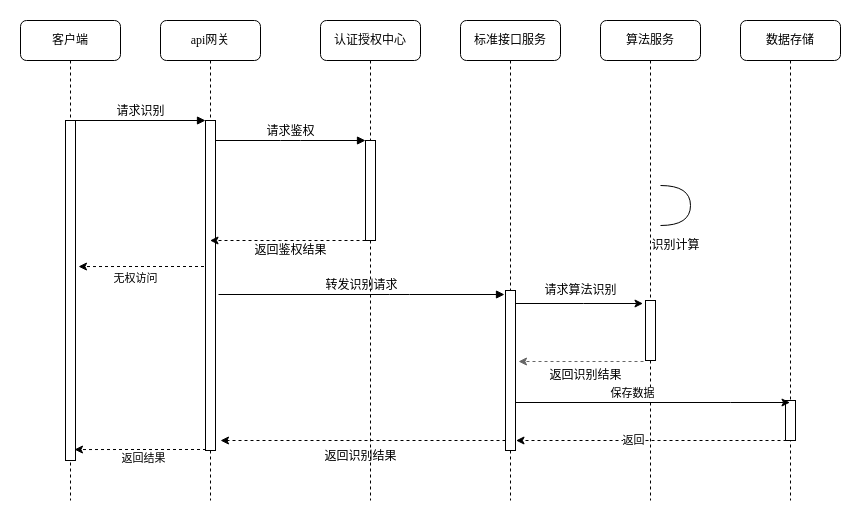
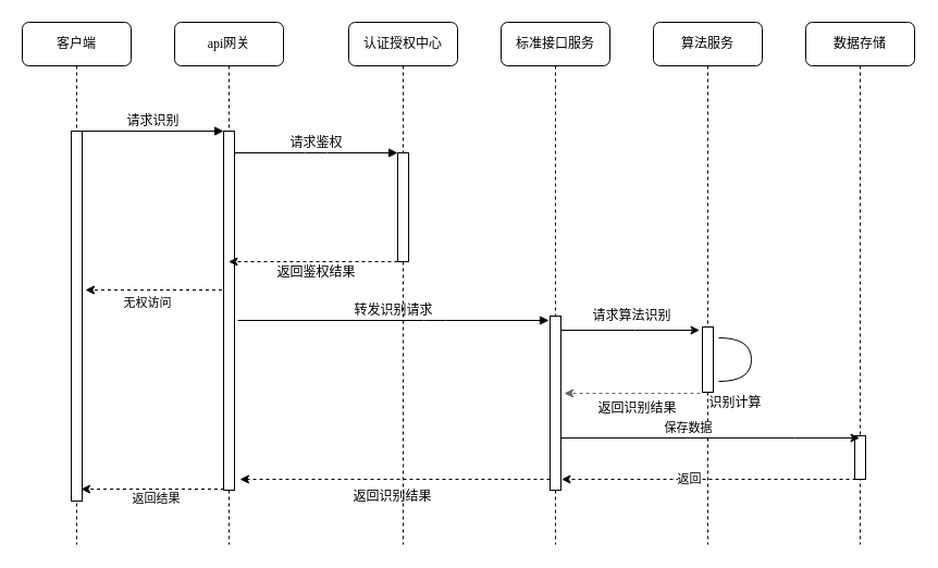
  <mxCell id="0" />
  <mxCell id="1" parent="0" />
  <mxCell id="2" style="edgeStyle=orthogonalEdgeStyle;rounded=0;orthogonalLoop=1;jettySize=auto;html=1;dashed=1;entryX=1.3;entryY=0.503;entryDx=0;entryDy=0;entryPerimeter=0;" parent="1" edge="1"><mxGeometry relative="1" as="geometry"><Array as="points"><mxPoint x="140" y="266" /><mxPoint x="140" y="266" /></Array><mxPoint x="209.5" y="266" as="sourcePoint" /><mxPoint x="78" y="266.05" as="targetPoint" /></mxGeometry></mxCell>
  <mxCell id="3" value="无权访问" style="edgeLabel;html=1;align=center;verticalAlign=middle;resizable=0;points=[];" vertex="1" connectable="0" parent="2"><mxGeometry x="0.147" y="-4" relative="1" as="geometry"><mxPoint y="15" as="offset" /></mxGeometry></mxCell>
  <mxCell id="4" value="api网关" style="shape=umlLifeline;perimeter=lifelinePerimeter;whiteSpace=wrap;html=1;container=1;collapsible=0;recursiveResize=0;outlineConnect=0;rounded=1;shadow=0;comic=0;labelBackgroundColor=none;strokeWidth=1;fontFamily=Verdana;fontSize=12;align=center;" parent="1" vertex="1"><mxGeometry x="160" y="20" width="100" height="480" as="geometry" /></mxCell>
  <mxCell id="5" value="" style="html=1;points=[];perimeter=orthogonalPerimeter;rounded=0;shadow=0;comic=0;labelBackgroundColor=none;strokeWidth=1;fontFamily=Verdana;fontSize=12;align=center;" parent="4" vertex="1"><mxGeometry x="45" y="100" width="10" height="330" as="geometry" /></mxCell>
  <mxCell id="6" value="认证授权中心" style="shape=umlLifeline;perimeter=lifelinePerimeter;whiteSpace=wrap;html=1;container=1;collapsible=0;recursiveResize=0;outlineConnect=0;rounded=1;shadow=0;comic=0;labelBackgroundColor=none;strokeWidth=1;fontFamily=Verdana;fontSize=12;align=center;" parent="1" vertex="1"><mxGeometry x="320" y="20" width="100" height="480" as="geometry" /></mxCell>
  <mxCell id="7" value="" style="html=1;points=[];perimeter=orthogonalPerimeter;rounded=0;shadow=0;comic=0;labelBackgroundColor=none;strokeWidth=1;fontFamily=Verdana;fontSize=12;align=center;" parent="6" vertex="1"><mxGeometry x="45" y="120" width="10" height="100" as="geometry" /></mxCell>
  <mxCell id="8" value="标准接口服务" style="shape=umlLifeline;perimeter=lifelinePerimeter;whiteSpace=wrap;html=1;container=1;collapsible=0;recursiveResize=0;outlineConnect=0;rounded=1;shadow=0;comic=0;labelBackgroundColor=none;strokeWidth=1;fontFamily=Verdana;fontSize=12;align=center;" parent="1" vertex="1"><mxGeometry x="460" y="20" width="100" height="480" as="geometry" /></mxCell>
  <mxCell id="9" value="算法服务" style="shape=umlLifeline;perimeter=lifelinePerimeter;whiteSpace=wrap;html=1;container=1;collapsible=0;recursiveResize=0;outlineConnect=0;rounded=1;shadow=0;comic=0;labelBackgroundColor=none;strokeWidth=1;fontFamily=Verdana;fontSize=12;align=center;" parent="1" vertex="1"><mxGeometry x="600" y="20" width="100" height="480" as="geometry" /></mxCell>
  <mxCell id="10" value="客户端" style="shape=umlLifeline;perimeter=lifelinePerimeter;whiteSpace=wrap;html=1;container=1;collapsible=0;recursiveResize=0;outlineConnect=0;rounded=1;shadow=0;comic=0;labelBackgroundColor=none;strokeWidth=1;fontFamily=Verdana;fontSize=12;align=center;" parent="1" vertex="1"><mxGeometry x="20" y="20" width="100" height="480" as="geometry" /></mxCell>
  <mxCell id="11" value="" style="html=1;points=[];perimeter=orthogonalPerimeter;rounded=0;shadow=0;comic=0;labelBackgroundColor=none;strokeWidth=1;fontFamily=Verdana;fontSize=12;align=center;" parent="10" vertex="1"><mxGeometry x="45" y="100" width="10" height="340" as="geometry" /></mxCell>
  <mxCell id="12" style="edgeStyle=orthogonalEdgeStyle;rounded=0;orthogonalLoop=1;jettySize=auto;html=1;" parent="1" edge="1"><mxGeometry relative="1" as="geometry"><mxPoint x="513" y="303" as="sourcePoint" /><mxPoint x="642.5" y="303" as="targetPoint" /><Array as="points"><mxPoint x="583" y="303" /><mxPoint x="583" y="303" /></Array></mxGeometry></mxCell>
  <mxCell id="13" style="edgeStyle=orthogonalEdgeStyle;rounded=0;orthogonalLoop=1;jettySize=auto;html=1;dashed=1;" parent="1" source="14" edge="1"><mxGeometry relative="1" as="geometry"><Array as="points"><mxPoint x="510" y="440" /><mxPoint x="80" y="440" /></Array><mxPoint x="220" y="440" as="targetPoint" /></mxGeometry></mxCell>
  <mxCell id="14" value="" style="html=1;points=[];perimeter=orthogonalPerimeter;rounded=0;shadow=0;comic=0;labelBackgroundColor=none;strokeWidth=1;fontFamily=Verdana;fontSize=12;align=center;" parent="1" vertex="1"><mxGeometry x="505" y="290" width="10" height="160" as="geometry" /></mxCell>
  <mxCell id="15" value="转发识别请求" style="html=1;verticalAlign=bottom;endArrow=block;labelBackgroundColor=none;fontFamily=Verdana;fontSize=12;edgeStyle=elbowEdgeStyle;elbow=vertical;" parent="1" edge="1"><mxGeometry relative="1" as="geometry"><mxPoint x="218" y="294" as="sourcePoint" /><Array as="points"><mxPoint x="399" y="294" /><mxPoint x="219" y="324" /><mxPoint x="299" y="334" /><mxPoint x="319" y="304" /><mxPoint x="209" y="304" /><mxPoint x="379" y="154" /></Array><mxPoint x="504" y="294" as="targetPoint" /></mxGeometry></mxCell>
  <mxCell id="16" style="edgeStyle=orthogonalEdgeStyle;rounded=0;orthogonalLoop=1;jettySize=auto;html=1;fillColor=#f5f5f5;strokeColor=#666666;dashed=1;" parent="1" edge="1"><mxGeometry relative="1" as="geometry"><mxPoint x="643" y="361" as="sourcePoint" /><mxPoint x="518" y="361" as="targetPoint" /><Array as="points"><mxPoint x="628" y="361" /><mxPoint x="628" y="361" /></Array></mxGeometry></mxCell>
  <mxCell id="17" value="" style="html=1;points=[];perimeter=orthogonalPerimeter;rounded=0;shadow=0;comic=0;labelBackgroundColor=none;strokeWidth=1;fontFamily=Verdana;fontSize=12;align=center;" parent="1" vertex="1"><mxGeometry x="645" y="300" width="10" height="60" as="geometry" /></mxCell>
  <mxCell id="18" value="请求识别" style="html=1;verticalAlign=bottom;endArrow=block;entryX=0;entryY=0;labelBackgroundColor=none;fontFamily=Verdana;fontSize=12;edgeStyle=elbowEdgeStyle;elbow=vertical;" parent="1" source="11" target="5" edge="1"><mxGeometry relative="1" as="geometry"><mxPoint x="140" y="130" as="sourcePoint" /></mxGeometry></mxCell>
  <mxCell id="19" value="请求鉴权" style="html=1;verticalAlign=bottom;endArrow=block;entryX=0;entryY=0;labelBackgroundColor=none;fontFamily=Verdana;fontSize=12;edgeStyle=elbowEdgeStyle;elbow=vertical;" parent="1" source="5" target="7" edge="1"><mxGeometry relative="1" as="geometry"><mxPoint x="290" y="140" as="sourcePoint" /></mxGeometry></mxCell>
  <mxCell id="20" style="edgeStyle=orthogonalEdgeStyle;rounded=0;orthogonalLoop=1;jettySize=auto;html=1;dashed=1;" parent="1" source="7" target="4" edge="1"><mxGeometry relative="1" as="geometry"><Array as="points"><mxPoint x="280" y="240" /><mxPoint x="280" y="240" /></Array></mxGeometry></mxCell>
  <mxCell id="21" value="请求算法识别" style="text;html=1;align=center;verticalAlign=middle;resizable=0;points=[];autosize=1;" parent="1" vertex="1"><mxGeometry x="535" y="280" width="90" height="20" as="geometry" /></mxCell>
  <mxCell id="22" value="返回识别结果" style="text;html=1;align=center;verticalAlign=middle;resizable=0;points=[];autosize=1;" parent="1" vertex="1"><mxGeometry x="540" y="365" width="90" height="20" as="geometry" /></mxCell>
  <mxCell id="23" value="返回识别结果" style="text;html=1;align=center;verticalAlign=middle;resizable=0;points=[];autosize=1;" parent="1" vertex="1"><mxGeometry x="315" y="446" width="90" height="20" as="geometry" /></mxCell>
  <mxCell id="24" value="返回鉴权结果" style="text;html=1;align=center;verticalAlign=middle;resizable=0;points=[];autosize=1;" vertex="1" parent="1"><mxGeometry x="245" y="240" width="90" height="20" as="geometry" /></mxCell>
  <mxCell id="25" value="数据存储" style="shape=umlLifeline;perimeter=lifelinePerimeter;whiteSpace=wrap;html=1;container=1;collapsible=0;recursiveResize=0;outlineConnect=0;rounded=1;shadow=0;comic=0;labelBackgroundColor=none;strokeWidth=1;fontFamily=Verdana;fontSize=12;align=center;" vertex="1" parent="1"><mxGeometry x="740" y="20" width="100" height="480" as="geometry" /></mxCell>
  <mxCell id="26" value="" style="html=1;points=[];perimeter=orthogonalPerimeter;rounded=0;shadow=0;comic=0;labelBackgroundColor=none;strokeWidth=1;fontFamily=Verdana;fontSize=12;align=center;" vertex="1" parent="25"><mxGeometry x="45" y="380" width="10" height="40" as="geometry" /></mxCell>
- <mxCell id="27" value="识别计算" style="shape=requiredInterface;html=1;verticalLabelPosition=bottom;" vertex="1" parent="1"><mxGeometry x="660" y="185" width="30" height="40" as="geometry" /></mxCell>
+ <mxCell id="27" value="识别计算" style="shape=requiredInterface;html=1;verticalLabelPosition=bottom;" vertex="1" parent="1"><mxGeometry x="660" y="310" width="30" height="40" as="geometry" /></mxCell>
  <mxCell id="28" style="edgeStyle=orthogonalEdgeStyle;rounded=0;orthogonalLoop=1;jettySize=auto;html=1;" edge="1" parent="1"><mxGeometry relative="1" as="geometry"><mxPoint x="515.25" y="402" as="sourcePoint" /><mxPoint x="789.5" y="402" as="targetPoint" /><Array as="points"><mxPoint x="730" y="402" /><mxPoint x="730" y="402" /></Array></mxGeometry></mxCell>
  <mxCell id="29" value="保存数据" style="edgeLabel;html=1;align=center;verticalAlign=middle;resizable=0;points=[];" vertex="1" connectable="0" parent="28"><mxGeometry x="-0.192" relative="1" as="geometry"><mxPoint x="5" y="-10" as="offset" /></mxGeometry></mxCell>
  <mxCell id="30" style="edgeStyle=orthogonalEdgeStyle;rounded=0;orthogonalLoop=1;jettySize=auto;html=1;dashed=1;" edge="1" parent="1"><mxGeometry relative="1" as="geometry"><mxPoint x="786" y="440" as="sourcePoint" /><mxPoint x="515.5" y="440" as="targetPoint" /><Array as="points"><mxPoint x="626" y="440" /><mxPoint x="626" y="440" /></Array></mxGeometry></mxCell>
  <mxCell id="31" value="返回" style="edgeLabel;html=1;align=center;verticalAlign=middle;resizable=0;points=[];" vertex="1" connectable="0" parent="30"><mxGeometry x="0.139" y="-1" relative="1" as="geometry"><mxPoint as="offset" /></mxGeometry></mxCell>
  <mxCell id="32" style="edgeStyle=orthogonalEdgeStyle;rounded=0;orthogonalLoop=1;jettySize=auto;html=1;dashed=1;entryX=1.3;entryY=0.503;entryDx=0;entryDy=0;entryPerimeter=0;" edge="1" parent="1"><mxGeometry relative="1" as="geometry"><Array as="points"><mxPoint x="136" y="449" /><mxPoint x="136" y="449" /></Array><mxPoint x="205.5" y="449" as="sourcePoint" /><mxPoint x="74" y="449.05" as="targetPoint" /></mxGeometry></mxCell>
  <mxCell id="33" value="返回结果" style="edgeLabel;html=1;align=center;verticalAlign=middle;resizable=0;points=[];" vertex="1" connectable="0" parent="32"><mxGeometry x="0.147" y="-4" relative="1" as="geometry"><mxPoint x="12" y="12" as="offset" /></mxGeometry></mxCell>
